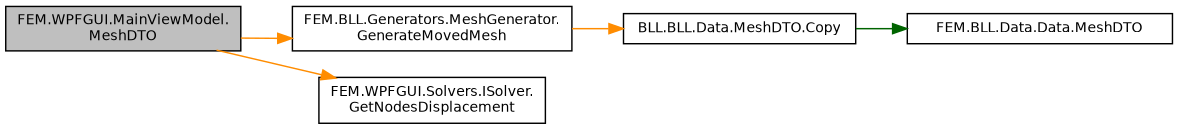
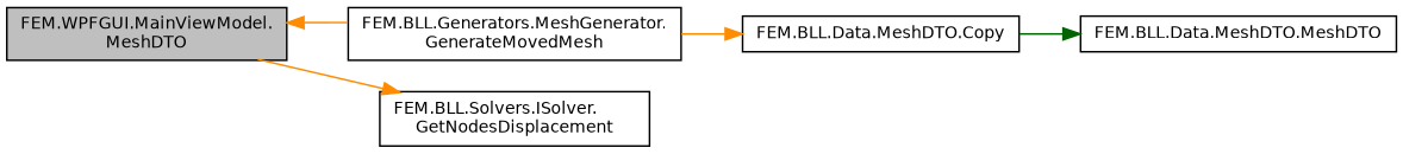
  digraph {
    rankdir=LR
    node [color=black fillcolor=white fontname=Helvetica fontsize=10 shape=record style=filled]
    edge [color=darkorange fontname=Helvetica fontsize=10 labelfontname=Helvetica labelfontsize=10 style=solid]
    n1 [fillcolor=grey75 fontcolor=black height=0.2 label="FEM.WPFGUI.MainViewModel.\lMeshDTO" width=0.4]
    n2 [height=0.2 label="FEM.BLL.Generators.MeshGenerator.\lGenerateMovedMesh" width=0.4]
-   n3 [height=0.2 label="FEM.WPFGUI.Solvers.ISolver.\lGetNodesDisplacement" width=0.4]
-   n4 [height=0.2 label="BLL.BLL.Data.MeshDTO.Copy" width=0.4]
-   n5 [height=0.2 label="FEM.BLL.Data.Data.MeshDTO" width=0.4]
-   n1 -> n2
+   n3 [height=0.2 label="FEM.BLL.Solvers.ISolver.\lGetNodesDisplacement" width=0.4]
+   n4 [height=0.2 label="FEM.BLL.Data.MeshDTO.Copy" width=0.4]
+   n5 [height=0.2 label="FEM.BLL.Data.MeshDTO.MeshDTO" width=0.4]
+   n2 -> n1
    n1 -> n3
    n2 -> n4
    n4 -> n5 [color=darkgreen]
  }
